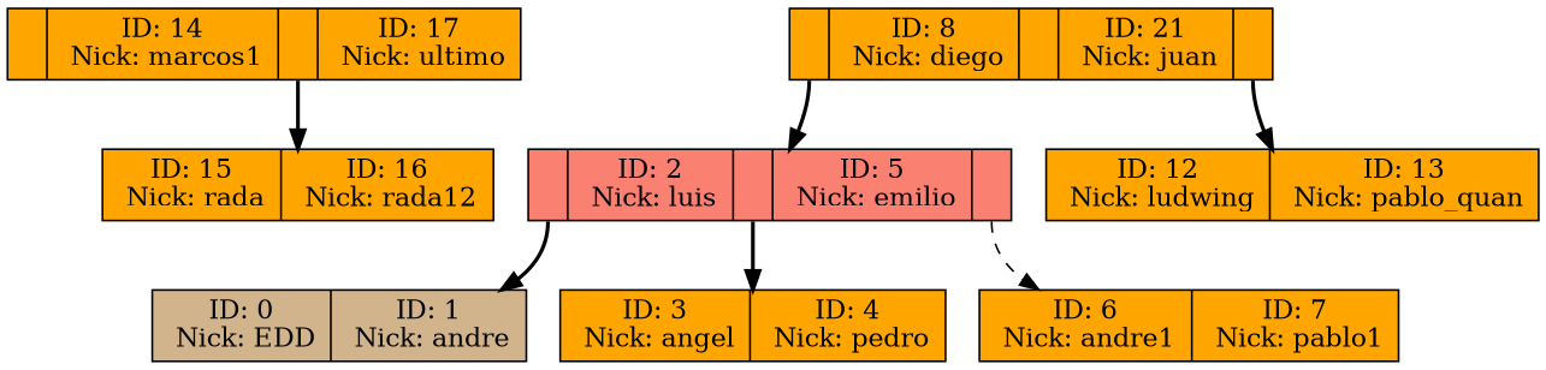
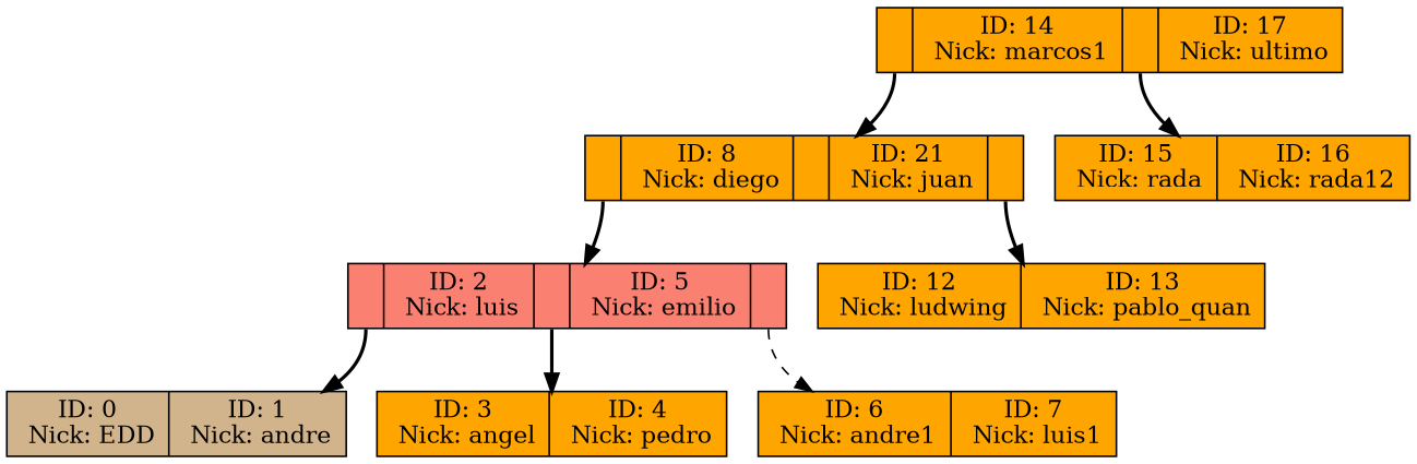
  digraph {
    node [fillcolor=orange shape=record style=filled]
    edge [style=bold tailport=C1]
    n1 [label="<C1>|ID: 14\n Nick: marcos1|<C2>|ID: 17\n Nick: ultimo"]
    n2 [label="<C1>|ID: 8\n Nick: diego|<C2>|ID: 21\n Nick: juan|<C3>"]
    n3 [label="ID: 15\n Nick: rada|ID: 16\n Nick: rada12"]
    n4 [fillcolor=salmon label="<C1>|ID: 2\n Nick: luis|<C2>|ID: 5\n Nick: emilio|<C3>"]
    n5 [label="ID: 12\n Nick: ludwing|ID: 13\n Nick: pablo_quan"]
    n6 [fillcolor=tan label="ID: 0\n Nick: EDD|ID: 1\n Nick: andre"]
    n7 [label="ID: 3\n Nick: angel|ID: 4\n Nick: pedro"]
-   n8 [label="ID: 6\n Nick: andre1|ID: 7\n Nick: pablo1"]
+   n8 [label="ID: 6\n Nick: andre1|ID: 7\n Nick: luis1"]
+   n1 -> n2
    n1 -> n3 [tailport=C2]
    n2 -> n4
    n2 -> n5 [tailport=C3]
    n4 -> n6
    n4 -> n7 [tailport=C2]
    n4 -> n8 [style=dashed tailport=C3]
  }
